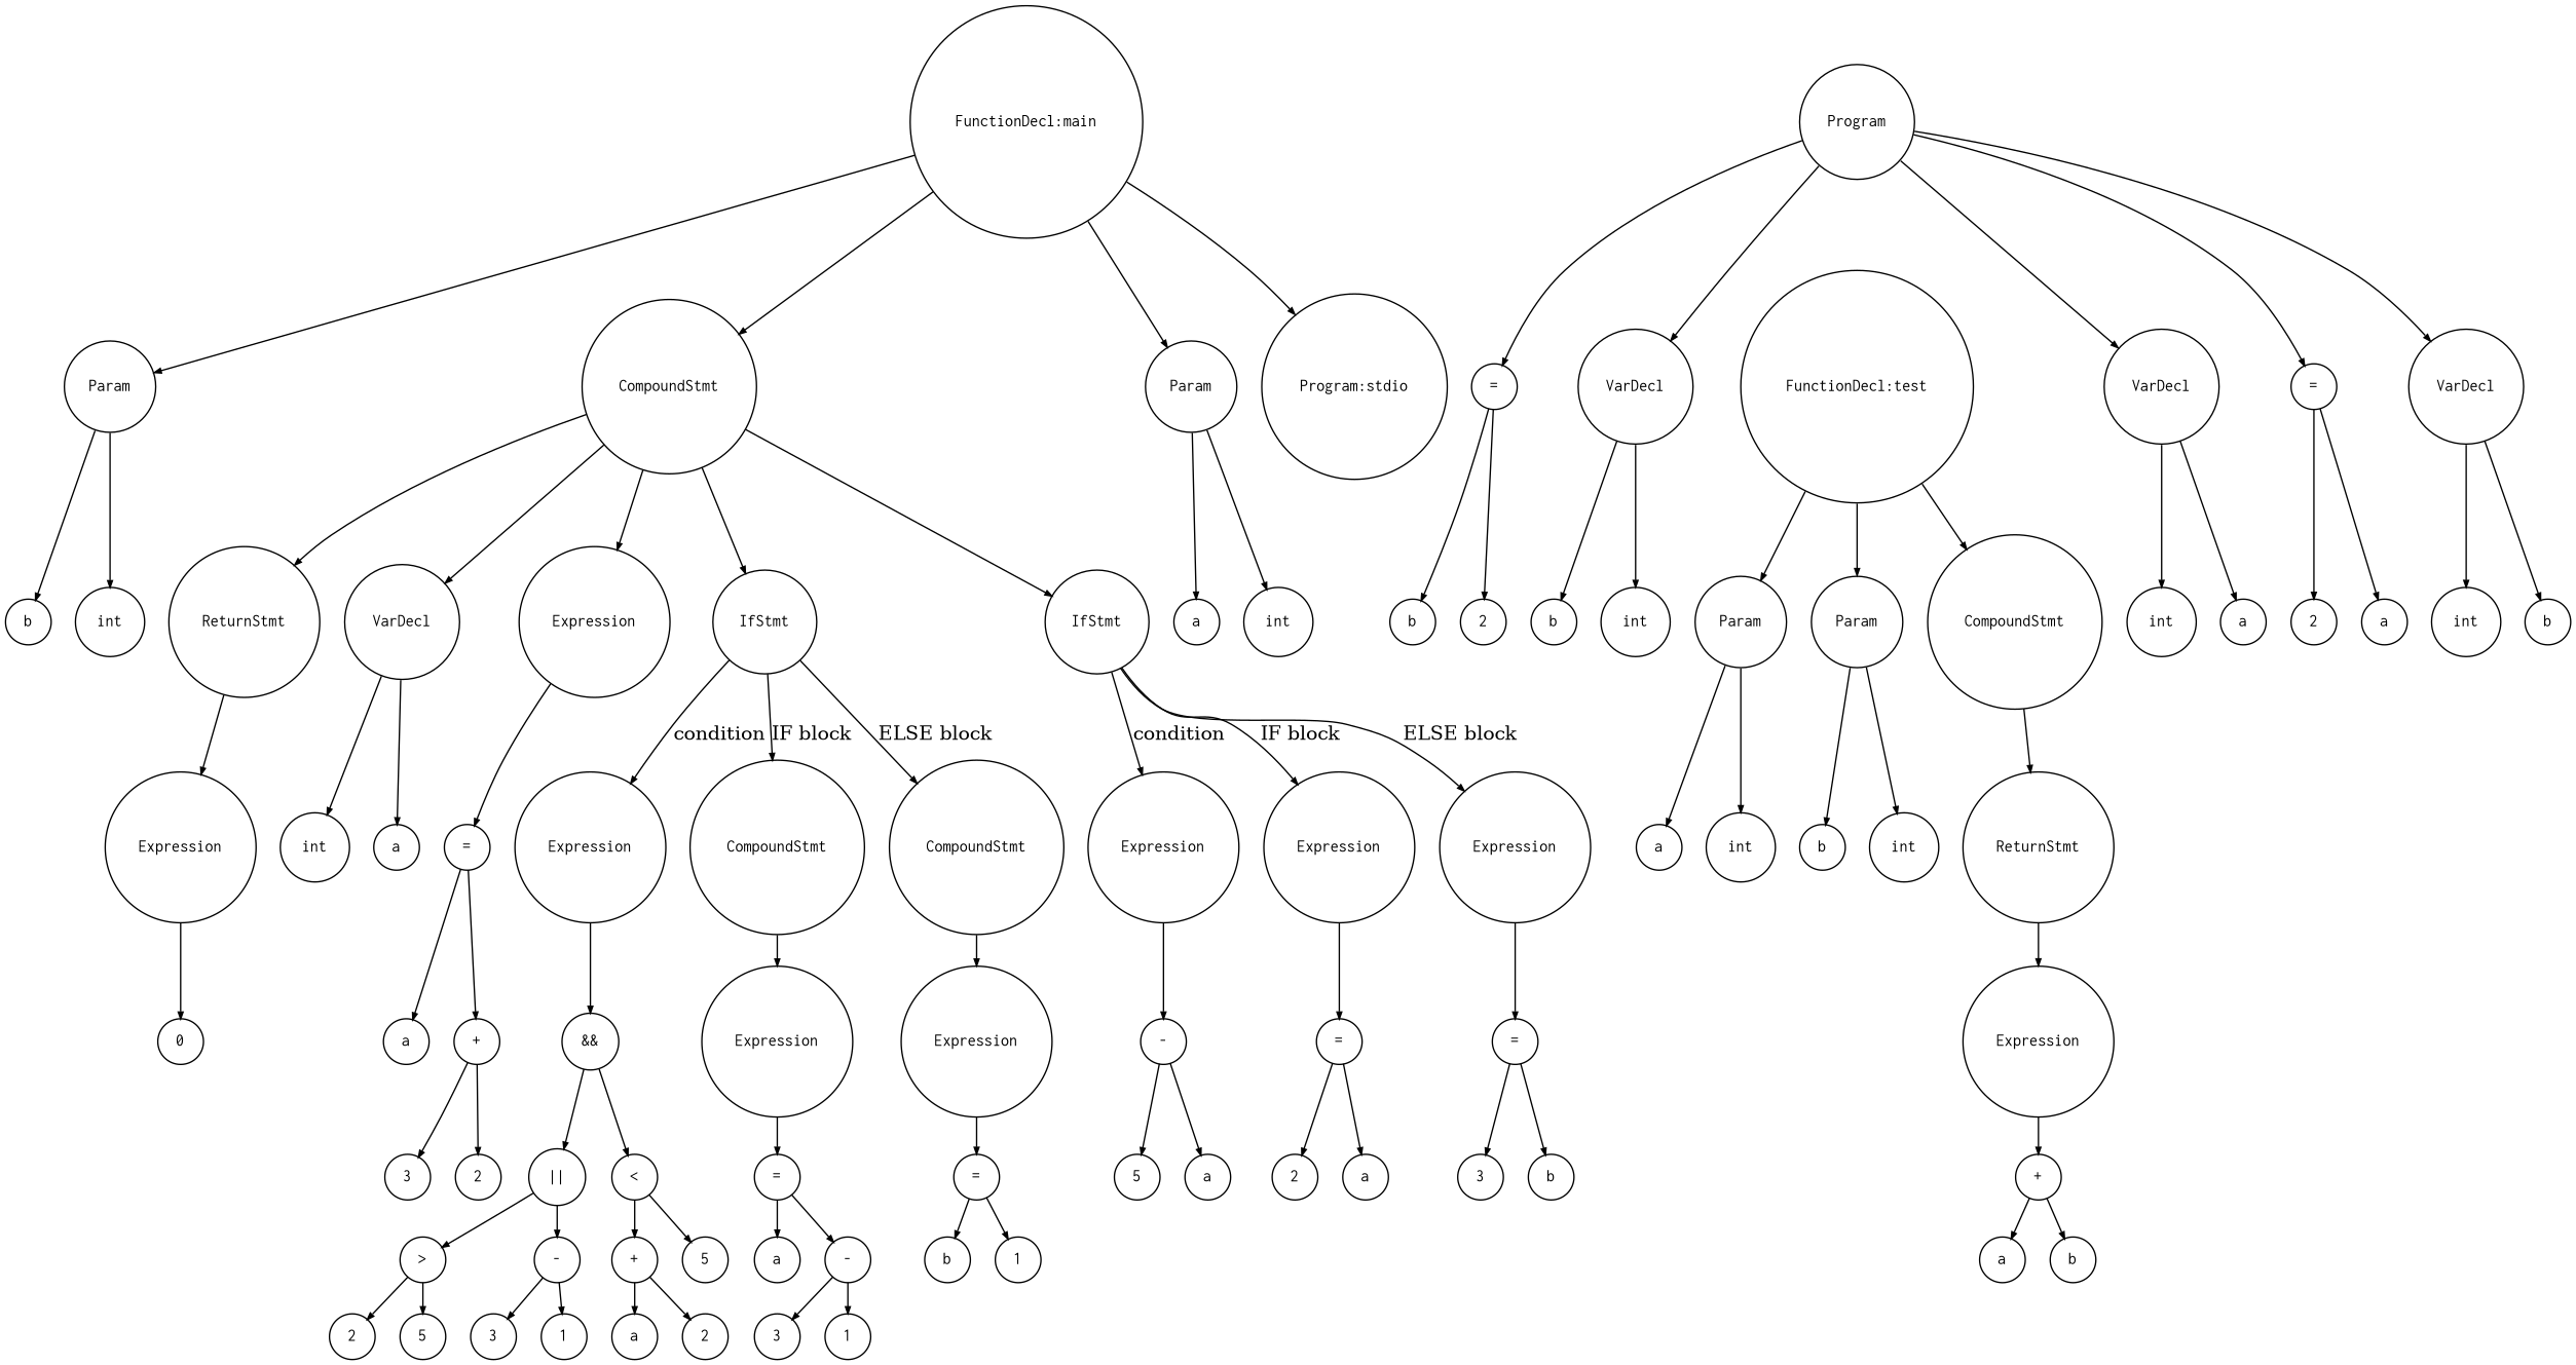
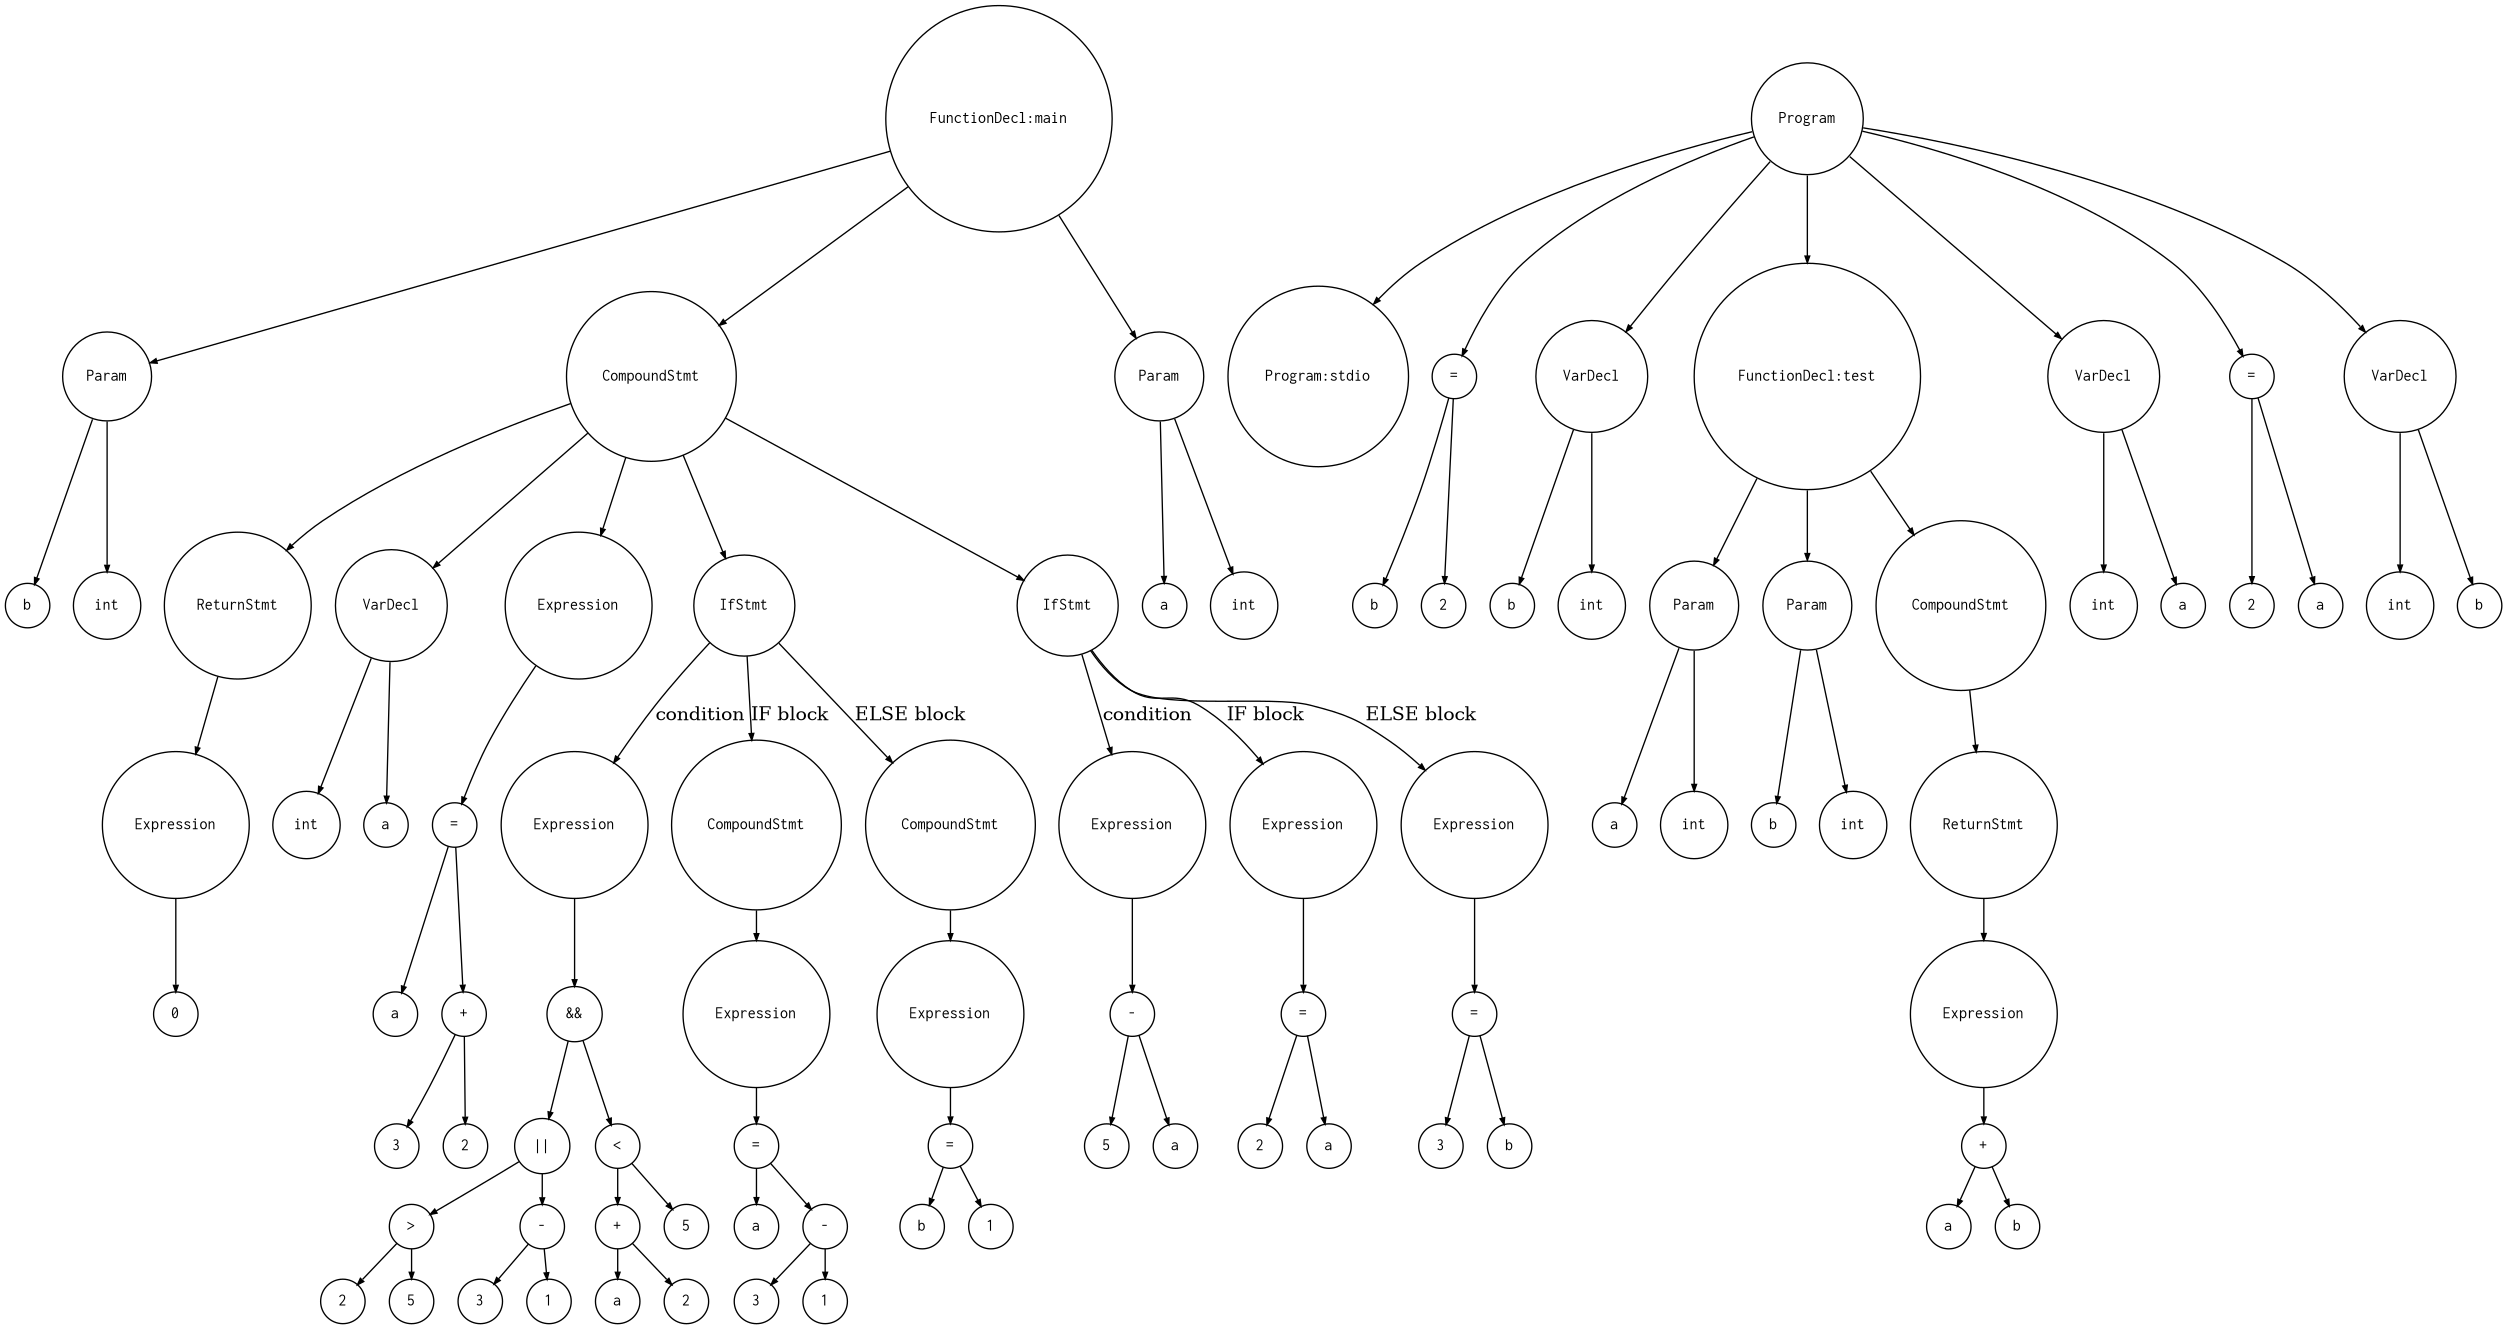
  digraph {
    ranksep=.3
    node [fontname=Courier fontsize=12 shape=circle]
    edge [arrowsize=.5]
    n1 [height=.1 label=Program]
    n2 [height=.1 label="Program:stdio"]
    n3 [height=.1 label=VarDecl]
    n4 [height=.1 label="="]
    n5 [height=.1 label=VarDecl]
    n6 [height=.1 label="="]
    n7 [height=.1 label=VarDecl]
    n8 [height=.1 label="FunctionDecl:test"]
    n9 [height=.1 label=a]
    n10 [height=.1 label=int]
    n11 [height=.1 label=a]
    n12 [height=.1 label=2]
    n13 [height=.1 label=b]
    n14 [height=.1 label=int]
    n15 [height=.1 label=b]
    n16 [height=.1 label=2]
    n17 [height=.1 label=b]
    n18 [height=.1 label=int]
    n19 [height=.1 label=Param]
    n20 [height=.1 label=Param]
    n21 [height=.1 label=CompoundStmt]
    n22 [height=.1 label="FunctionDecl:main"]
    n23 [height=.1 label=Param]
    n24 [height=.1 label=Param]
    n25 [height=.1 label=CompoundStmt]
    n26 [height=.1 label=a]
    n27 [height=.1 label=int]
    n28 [height=.1 label=b]
    n29 [height=.1 label=int]
    n30 [height=.1 label=ReturnStmt]
    n31 [height=.1 label=Expression]
    n32 [height=.1 label="+"]
    n33 [height=.1 label=a]
    n34 [height=.1 label=b]
    n35 [height=.1 label=a]
    n36 [height=.1 label=int]
    n37 [height=.1 label=b]
    n38 [height=.1 label=int]
    n39 [height=.1 label=VarDecl]
    n40 [height=.1 label=Expression]
    n41 [height=.1 label=IfStmt]
    n42 [height=.1 label=IfStmt]
    n43 [height=.1 label=ReturnStmt]
    n44 [height=.1 label=a]
    n45 [height=.1 label=int]
    n46 [height=.1 label="="]
    n47 [height=.1 label=Expression]
    n48 [height=.1 label=CompoundStmt]
    n49 [height=.1 label=CompoundStmt]
    n50 [height=.1 label=Expression]
    n51 [height=.1 label=Expression]
    n52 [height=.1 label=Expression]
    n53 [height=.1 label=Expression]
    n54 [height=.1 label=a]
    n55 [height=.1 label="+"]
    n56 [height=.1 label=2]
    n57 [height=.1 label=3]
    n58 [height=.1 label="&&"]
    n59 [height=.1 label=Expression]
    n60 [height=.1 label=Expression]
    n61 [height=.1 label="<"]
    n62 [height=.1 label="||"]
    n63 [height=.1 label="+"]
    n64 [height=.1 label=5]
    n65 [height=.1 label=">"]
    n66 [height=.1 label="-"]
    n67 [height=.1 label=a]
    n68 [height=.1 label=2]
    n69 [height=.1 label=2]
    n70 [height=.1 label=5]
    n71 [height=.1 label=3]
    n72 [height=.1 label=1]
    n73 [height=.1 label="="]
    n74 [height=.1 label=a]
    n75 [height=.1 label="-"]
    n76 [height=.1 label=3]
    n77 [height=.1 label=1]
    n78 [height=.1 label="="]
    n79 [height=.1 label=b]
    n80 [height=.1 label=1]
    n81 [height=.1 label="-"]
    n82 [height=.1 label="="]
    n83 [height=.1 label="="]
    n84 [height=.1 label=a]
    n85 [height=.1 label=5]
    n86 [height=.1 label=a]
    n87 [height=.1 label=2]
    n88 [height=.1 label=b]
    n89 [height=.1 label=3]
    n90 [height=.1 label=0]
-   n22 -> n2
+   n1 -> n2
    n1 -> n3
    n1 -> n4
    n1 -> n5
    n1 -> n6
    n1 -> n7
+   n1 -> n8
    n3 -> n9
    n3 -> n10
    n4 -> n11
    n4 -> n12
    n5 -> n13
    n5 -> n14
    n6 -> n15
    n6 -> n16
    n7 -> n17
    n7 -> n18
    n8 -> n19
    n8 -> n20
    n8 -> n21
    n19 -> n26
    n19 -> n27
    n20 -> n28
    n20 -> n29
    n21 -> n30
    n22 -> n23
    n22 -> n24
    n22 -> n25
    n23 -> n35
    n23 -> n36
    n24 -> n37
    n24 -> n38
    n25 -> n39
    n25 -> n40
    n25 -> n41
    n25 -> n42
    n25 -> n43
    n30 -> n31
    n31 -> n32
    n32 -> n33
    n32 -> n34
    n39 -> n44
    n39 -> n45
    n40 -> n46
    n41 -> n47 [label=condition]
    n41 -> n48 [label="IF block"]
    n41 -> n49 [label="ELSE block"]
    n42 -> n50 [label=condition]
    n42 -> n51 [label="IF block"]
    n42 -> n52 [label="ELSE block"]
    n43 -> n53
    n46 -> n54
    n46 -> n55
    n47 -> n58
    n48 -> n59
    n49 -> n60
    n50 -> n81
    n51 -> n82
    n52 -> n83
    n53 -> n90
    n55 -> n56
    n55 -> n57
    n58 -> n61
    n58 -> n62
    n59 -> n73
    n60 -> n78
    n61 -> n63
    n61 -> n64
    n62 -> n65
    n62 -> n66
    n63 -> n67
    n63 -> n68
    n65 -> n69
    n65 -> n70
    n66 -> n71
    n66 -> n72
    n73 -> n74
    n73 -> n75
    n75 -> n76
    n75 -> n77
    n78 -> n79
    n78 -> n80
    n81 -> n84
    n81 -> n85
    n82 -> n86
    n82 -> n87
    n83 -> n88
    n83 -> n89
  }
